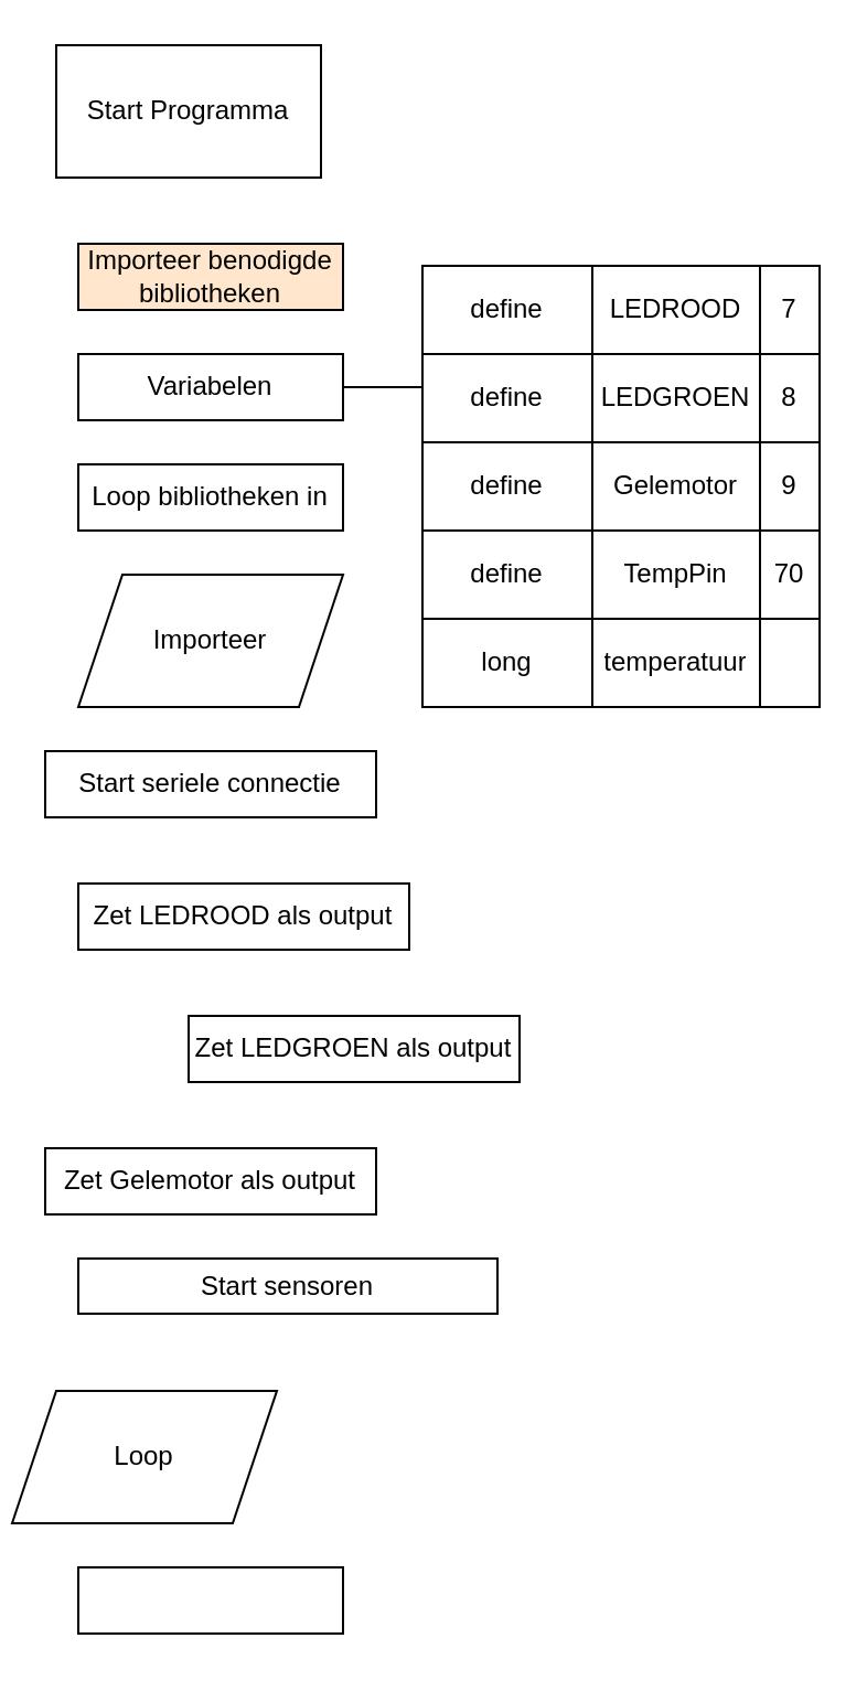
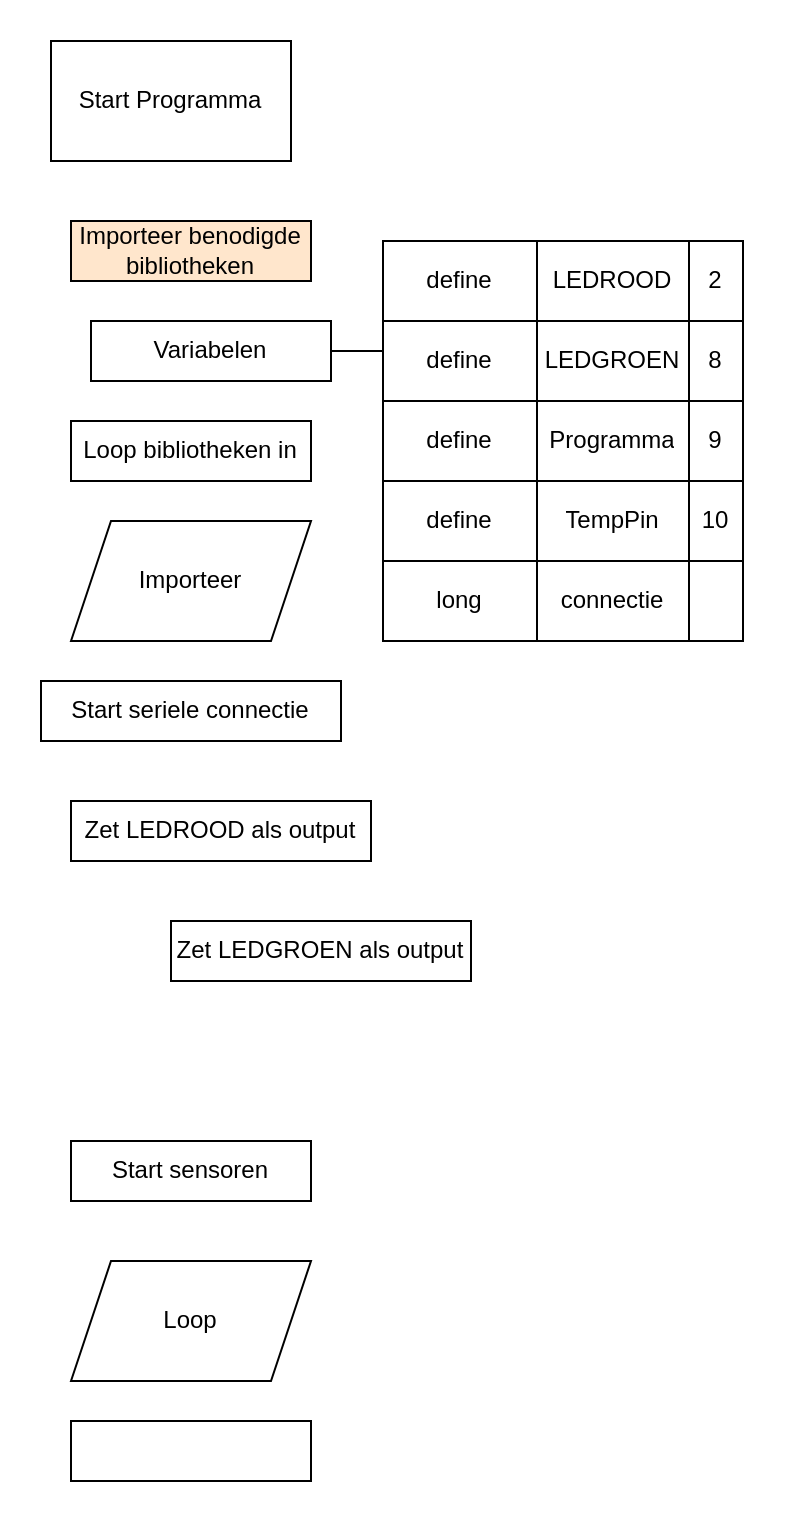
  <mxCell id="0" />
  <mxCell id="1" parent="0" />
  <mxCell id="2" value="" style="shape=table;html=1;whiteSpace=wrap;startSize=0;container=1;collapsible=0;childLayout=tableLayout;" parent="1" vertex="1"><mxGeometry x="191" y="120" width="180" height="200" as="geometry" /></mxCell>
  <mxCell id="3" value="" style="shape=tableRow;horizontal=0;startSize=0;swimlaneHead=0;swimlaneBody=0;top=0;left=0;bottom=0;right=0;collapsible=0;dropTarget=0;fillColor=none;points=[[0,0.5],[1,0.5]];portConstraint=eastwest;" parent="2" vertex="1"><mxGeometry width="180" height="40" as="geometry" /></mxCell>
  <mxCell id="4" value="define" style="shape=partialRectangle;html=1;whiteSpace=wrap;connectable=0;fillColor=none;top=0;left=0;bottom=0;right=0;overflow=hidden;" parent="3" vertex="1"><mxGeometry width="77" height="40" as="geometry"><mxRectangle width="77" height="40" as="alternateBounds" /></mxGeometry></mxCell>
  <mxCell id="5" value="LEDROOD" style="shape=partialRectangle;html=1;whiteSpace=wrap;connectable=0;fillColor=none;top=0;left=0;bottom=0;right=0;overflow=hidden;" parent="3" vertex="1"><mxGeometry x="77" width="76" height="40" as="geometry"><mxRectangle width="76" height="40" as="alternateBounds" /></mxGeometry></mxCell>
- <mxCell id="6" value="7" style="shape=partialRectangle;html=1;whiteSpace=wrap;connectable=0;fillColor=none;top=0;left=0;bottom=0;right=0;overflow=hidden;" parent="3" vertex="1"><mxGeometry x="153" width="27" height="40" as="geometry"><mxRectangle width="27" height="40" as="alternateBounds" /></mxGeometry></mxCell>
+ <mxCell id="6" value="2" style="shape=partialRectangle;html=1;whiteSpace=wrap;connectable=0;fillColor=none;top=0;left=0;bottom=0;right=0;overflow=hidden;" parent="3" vertex="1"><mxGeometry x="153" width="27" height="40" as="geometry"><mxRectangle width="27" height="40" as="alternateBounds" /></mxGeometry></mxCell>
  <mxCell id="7" value="" style="shape=tableRow;horizontal=0;startSize=0;swimlaneHead=0;swimlaneBody=0;top=0;left=0;bottom=0;right=0;collapsible=0;dropTarget=0;fillColor=none;points=[[0,0.5],[1,0.5]];portConstraint=eastwest;" parent="2" vertex="1"><mxGeometry y="40" width="180" height="40" as="geometry" /></mxCell>
  <mxCell id="8" value="define" style="shape=partialRectangle;html=1;whiteSpace=wrap;connectable=0;fillColor=none;top=0;left=0;bottom=0;right=0;overflow=hidden;" parent="7" vertex="1"><mxGeometry width="77" height="40" as="geometry"><mxRectangle width="77" height="40" as="alternateBounds" /></mxGeometry></mxCell>
  <mxCell id="9" value="LEDGROEN" style="shape=partialRectangle;html=1;whiteSpace=wrap;connectable=0;fillColor=none;top=0;left=0;bottom=0;right=0;overflow=hidden;" parent="7" vertex="1"><mxGeometry x="77" width="76" height="40" as="geometry"><mxRectangle width="76" height="40" as="alternateBounds" /></mxGeometry></mxCell>
  <mxCell id="10" value="8" style="shape=partialRectangle;html=1;whiteSpace=wrap;connectable=0;fillColor=none;top=0;left=0;bottom=0;right=0;overflow=hidden;" parent="7" vertex="1"><mxGeometry x="153" width="27" height="40" as="geometry"><mxRectangle width="27" height="40" as="alternateBounds" /></mxGeometry></mxCell>
  <mxCell id="11" value="" style="shape=tableRow;horizontal=0;startSize=0;swimlaneHead=0;swimlaneBody=0;top=0;left=0;bottom=0;right=0;collapsible=0;dropTarget=0;fillColor=none;points=[[0,0.5],[1,0.5]];portConstraint=eastwest;" parent="2" vertex="1"><mxGeometry y="80" width="180" height="40" as="geometry" /></mxCell>
  <mxCell id="12" value="define" style="shape=partialRectangle;html=1;whiteSpace=wrap;connectable=0;fillColor=none;top=0;left=0;bottom=0;right=0;overflow=hidden;" parent="11" vertex="1"><mxGeometry width="77" height="40" as="geometry"><mxRectangle width="77" height="40" as="alternateBounds" /></mxGeometry></mxCell>
- <mxCell id="13" value="Gelemotor" style="shape=partialRectangle;html=1;whiteSpace=wrap;connectable=0;fillColor=none;top=0;left=0;bottom=0;right=0;overflow=hidden;" parent="11" vertex="1"><mxGeometry x="77" width="76" height="40" as="geometry"><mxRectangle width="76" height="40" as="alternateBounds" /></mxGeometry></mxCell>
+ <mxCell id="13" value="Programma" style="shape=partialRectangle;html=1;whiteSpace=wrap;connectable=0;fillColor=none;top=0;left=0;bottom=0;right=0;overflow=hidden;" parent="11" vertex="1"><mxGeometry x="77" width="76" height="40" as="geometry"><mxRectangle width="76" height="40" as="alternateBounds" /></mxGeometry></mxCell>
  <mxCell id="14" value="9" style="shape=partialRectangle;html=1;whiteSpace=wrap;connectable=0;fillColor=none;top=0;left=0;bottom=0;right=0;overflow=hidden;pointerEvents=1;" parent="11" vertex="1"><mxGeometry x="153" width="27" height="40" as="geometry"><mxRectangle width="27" height="40" as="alternateBounds" /></mxGeometry></mxCell>
  <mxCell id="15" style="shape=tableRow;horizontal=0;startSize=0;swimlaneHead=0;swimlaneBody=0;top=0;left=0;bottom=0;right=0;collapsible=0;dropTarget=0;fillColor=none;points=[[0,0.5],[1,0.5]];portConstraint=eastwest;" parent="2" vertex="1"><mxGeometry y="120" width="180" height="40" as="geometry" /></mxCell>
  <mxCell id="16" value="define" style="shape=partialRectangle;html=1;whiteSpace=wrap;connectable=0;fillColor=none;top=0;left=0;bottom=0;right=0;overflow=hidden;" parent="15" vertex="1"><mxGeometry width="77" height="40" as="geometry"><mxRectangle width="77" height="40" as="alternateBounds" /></mxGeometry></mxCell>
  <mxCell id="17" value="TempPin" style="shape=partialRectangle;html=1;whiteSpace=wrap;connectable=0;fillColor=none;top=0;left=0;bottom=0;right=0;overflow=hidden;" parent="15" vertex="1"><mxGeometry x="77" width="76" height="40" as="geometry"><mxRectangle width="76" height="40" as="alternateBounds" /></mxGeometry></mxCell>
- <mxCell id="18" value="70" style="shape=partialRectangle;html=1;whiteSpace=wrap;connectable=0;fillColor=none;top=0;left=0;bottom=0;right=0;overflow=hidden;pointerEvents=1;" parent="15" vertex="1"><mxGeometry x="153" width="27" height="40" as="geometry"><mxRectangle width="27" height="40" as="alternateBounds" /></mxGeometry></mxCell>
+ <mxCell id="18" value="10" style="shape=partialRectangle;html=1;whiteSpace=wrap;connectable=0;fillColor=none;top=0;left=0;bottom=0;right=0;overflow=hidden;pointerEvents=1;" parent="15" vertex="1"><mxGeometry x="153" width="27" height="40" as="geometry"><mxRectangle width="27" height="40" as="alternateBounds" /></mxGeometry></mxCell>
  <mxCell id="19" style="shape=tableRow;horizontal=0;startSize=0;swimlaneHead=0;swimlaneBody=0;top=0;left=0;bottom=0;right=0;collapsible=0;dropTarget=0;fillColor=none;points=[[0,0.5],[1,0.5]];portConstraint=eastwest;" parent="2" vertex="1"><mxGeometry y="160" width="180" height="40" as="geometry" /></mxCell>
  <mxCell id="20" value="long" style="shape=partialRectangle;html=1;whiteSpace=wrap;connectable=0;fillColor=none;top=0;left=0;bottom=0;right=0;overflow=hidden;" parent="19" vertex="1"><mxGeometry width="77" height="40" as="geometry"><mxRectangle width="77" height="40" as="alternateBounds" /></mxGeometry></mxCell>
- <mxCell id="21" value="temperatuur" style="shape=partialRectangle;html=1;whiteSpace=wrap;connectable=0;fillColor=none;top=0;left=0;bottom=0;right=0;overflow=hidden;" parent="19" vertex="1"><mxGeometry x="77" width="76" height="40" as="geometry"><mxRectangle width="76" height="40" as="alternateBounds" /></mxGeometry></mxCell>
+ <mxCell id="21" value="connectie" style="shape=partialRectangle;html=1;whiteSpace=wrap;connectable=0;fillColor=none;top=0;left=0;bottom=0;right=0;overflow=hidden;" parent="19" vertex="1"><mxGeometry x="77" width="76" height="40" as="geometry"><mxRectangle width="76" height="40" as="alternateBounds" /></mxGeometry></mxCell>
  <mxCell id="22" style="shape=partialRectangle;html=1;whiteSpace=wrap;connectable=0;fillColor=none;top=0;left=0;bottom=0;right=0;overflow=hidden;pointerEvents=1;" parent="19" vertex="1"><mxGeometry x="153" width="27" height="40" as="geometry"><mxRectangle width="27" height="40" as="alternateBounds" /></mxGeometry></mxCell>
  <mxCell id="23" style="edgeStyle=orthogonalEdgeStyle;rounded=0;orthogonalLoop=1;jettySize=auto;html=1;exitX=1;exitY=0.5;exitDx=0;exitDy=0;entryX=0;entryY=0.5;entryDx=0;entryDy=0;endArrow=none;endFill=0;" parent="1" source="24" target="7" edge="1"><mxGeometry relative="1" as="geometry" /></mxCell>
- <mxCell id="24" value="Variabelen" style="rounded=0;whiteSpace=wrap;html=1;" parent="1" vertex="1"><mxGeometry x="35" y="160" width="120" height="30" as="geometry" /></mxCell>
+ <mxCell id="24" value="Variabelen" style="rounded=0;whiteSpace=wrap;html=1;" parent="1" vertex="1"><mxGeometry x="45" y="160" width="120" height="30" as="geometry" /></mxCell>
  <mxCell id="25" value="Start Programma" style="rounded=0;whiteSpace=wrap;html=1;" parent="1" vertex="1"><mxGeometry x="25" y="20" width="120" height="60" as="geometry" /></mxCell>
  <mxCell id="26" value="Zet LEDGROEN als output" style="rounded=0;whiteSpace=wrap;html=1;" parent="1" vertex="1"><mxGeometry x="85" y="460" width="150" height="30" as="geometry" /></mxCell>
  <mxCell id="27" value="Start seriele connectie" style="rounded=0;whiteSpace=wrap;html=1;" parent="1" vertex="1"><mxGeometry x="20" y="340" width="150" height="30" as="geometry" /></mxCell>
  <mxCell id="28" value="Importeer" style="shape=parallelogram;perimeter=parallelogramPerimeter;whiteSpace=wrap;html=1;fixedSize=1;" parent="1" vertex="1"><mxGeometry x="35" y="260" width="120" height="60" as="geometry" /></mxCell>
- <mxCell id="29" value="Loop" style="shape=parallelogram;perimeter=parallelogramPerimeter;whiteSpace=wrap;html=1;fixedSize=1;" parent="1" vertex="1"><mxGeometry x="5" y="630" width="120" height="60" as="geometry" /></mxCell>
+ <mxCell id="29" value="Loop" style="shape=parallelogram;perimeter=parallelogramPerimeter;whiteSpace=wrap;html=1;fixedSize=1;" parent="1" vertex="1"><mxGeometry x="35" y="630" width="120" height="60" as="geometry" /></mxCell>
  <mxCell id="30" value="Zet LEDROOD als output" style="rounded=0;whiteSpace=wrap;html=1;" parent="1" vertex="1"><mxGeometry x="35" y="400" width="150" height="30" as="geometry" /></mxCell>
- <mxCell id="31" value="Zet Gelemotor als output" style="rounded=0;whiteSpace=wrap;html=1;" parent="1" vertex="1"><mxGeometry x="20" y="520" width="150" height="30" as="geometry" /></mxCell>
  <mxCell id="32" value="" style="rounded=0;whiteSpace=wrap;html=1;" parent="1" vertex="1"><mxGeometry x="35" y="710" width="120" height="30" as="geometry" /></mxCell>
- <mxCell id="33" value="Start sensoren" style="rounded=0;whiteSpace=wrap;html=1;" parent="1" vertex="1"><mxGeometry x="35" y="570" width="190" height="25" as="geometry" /></mxCell>
+ <mxCell id="33" value="Start sensoren" style="rounded=0;whiteSpace=wrap;html=1;" parent="1" vertex="1"><mxGeometry x="35" y="570" width="120" height="30" as="geometry" /></mxCell>
  <mxCell id="34" value="Loop bibliotheken in" style="rounded=0;whiteSpace=wrap;html=1;" parent="1" vertex="1"><mxGeometry x="35" y="210" width="120" height="30" as="geometry" /></mxCell>
  <mxCell id="35" value="Importeer benodigde bibliotheken" style="rounded=0;whiteSpace=wrap;html=1;fillColor=#ffe6cc;" parent="1" vertex="1"><mxGeometry x="35" y="110" width="120" height="30" as="geometry" /></mxCell>
